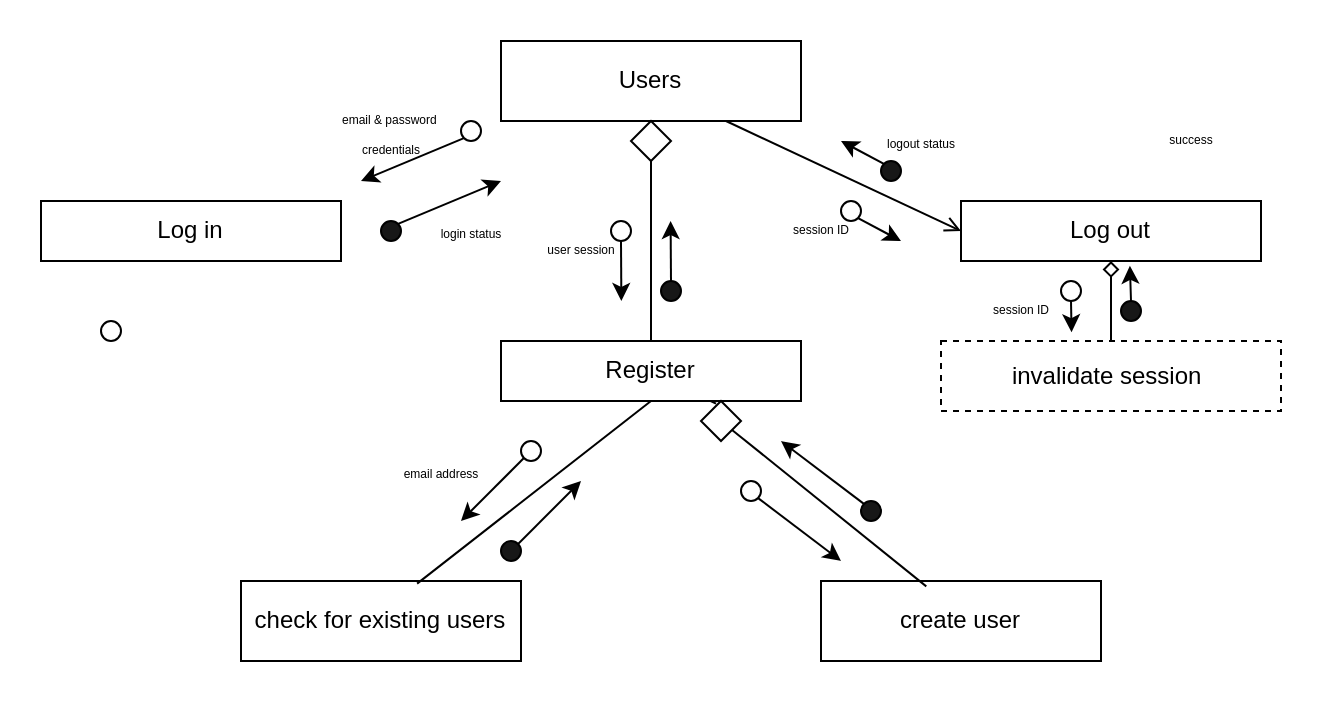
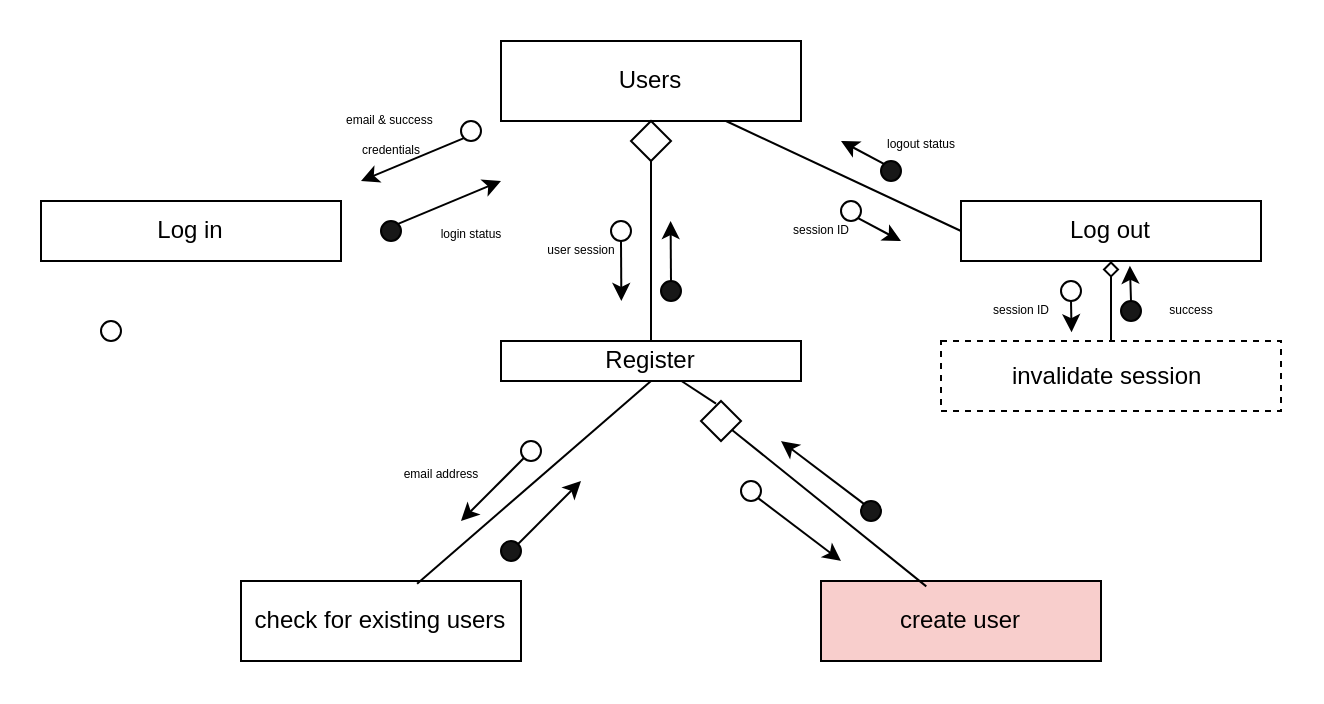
  <mxCell id="0" />
  <mxCell id="1" parent="0" />
  <mxCell id="2" style="edgeStyle=orthogonalEdgeStyle;rounded=0;orthogonalLoop=1;jettySize=auto;html=1;exitX=0.5;exitY=1;exitDx=0;exitDy=0;entryX=0.5;entryY=0;entryDx=0;entryDy=0;endArrow=none;endFill=0;" edge="1" parent="1" source="40" target="5"><mxGeometry relative="1" as="geometry" /></mxCell>
- <mxCell id="3" style="rounded=0;orthogonalLoop=1;jettySize=auto;html=1;exitX=0.75;exitY=1;exitDx=0;exitDy=0;entryX=0;entryY=0.5;entryDx=0;entryDy=0;endArrow=open;endFill=0;" edge="1" parent="1" source="4" target="7"><mxGeometry relative="1" as="geometry" /></mxCell>
+ <mxCell id="3" style="rounded=0;orthogonalLoop=1;jettySize=auto;html=1;exitX=0.75;exitY=1;exitDx=0;exitDy=0;entryX=0;entryY=0.5;entryDx=0;entryDy=0;endArrow=none;endFill=0;" edge="1" parent="1" source="4" target="7"><mxGeometry relative="1" as="geometry" /></mxCell>
  <mxCell id="4" value="Users" style="rounded=0;whiteSpace=wrap;html=1;" vertex="1" parent="1"><mxGeometry x="250" y="20" width="150" height="40" as="geometry" /></mxCell>
- <mxCell id="5" value="Register" style="rounded=0;whiteSpace=wrap;html=1;" vertex="1" parent="1"><mxGeometry x="250" y="170" width="150" height="30" as="geometry" /></mxCell>
+ <mxCell id="5" value="Register" style="rounded=0;whiteSpace=wrap;html=1;" vertex="1" parent="1"><mxGeometry x="250" y="170" width="150" height="20" as="geometry" /></mxCell>
  <mxCell id="6" value="Log in" style="rounded=0;whiteSpace=wrap;html=1;" vertex="1" parent="1"><mxGeometry x="20" y="100" width="150" height="30" as="geometry" /></mxCell>
  <mxCell id="7" value="Log out" style="rounded=0;whiteSpace=wrap;html=1;" vertex="1" parent="1"><mxGeometry x="480" y="100" width="150" height="30" as="geometry" /></mxCell>
  <mxCell id="8" value="check for existing users&lt;span style=&quot;color: rgba(0, 0, 0, 0); font-family: monospace; font-size: 0px; text-align: start; text-wrap-mode: nowrap;&quot;&gt;%3CmxGraphModel%3E%3Croot%3E%3CmxCell%20id%3D%220%22%2F%3E%3CmxCell%20id%3D%221%22%20parent%3D%220%22%2F%3E%3CmxCell%20id%3D%222%22%20value%3D%22Log%20in%22%20style%3D%22rounded%3D0%3BwhiteSpace%3Dwrap%3Bhtml%3D1%3B%22%20vertex%3D%221%22%20parent%3D%221%22%3E%3CmxGeometry%20x%3D%2290%22%20y%3D%22110%22%20width%3D%22150%22%20height%3D%2230%22%20as%3D%22geometry%22%2F%3E%3C%2FmxCell%3E%3C%2Froot%3E%3C%2FmxGraphModel%3E&lt;/span&gt;" style="rounded=0;whiteSpace=wrap;html=1;" vertex="1" parent="1"><mxGeometry x="120" y="290" width="140" height="40" as="geometry" /></mxCell>
- <mxCell id="9" value="create user" style="rounded=0;whiteSpace=wrap;html=1;" vertex="1" parent="1"><mxGeometry x="410" y="290" width="140" height="40" as="geometry" /></mxCell>
+ <mxCell id="9" value="create user" style="rounded=0;whiteSpace=wrap;html=1;fillColor=#f8cecc;" vertex="1" parent="1"><mxGeometry x="410" y="290" width="140" height="40" as="geometry" /></mxCell>
  <mxCell id="10" style="rounded=0;orthogonalLoop=1;jettySize=auto;html=1;exitX=0.5;exitY=1;exitDx=0;exitDy=0;entryX=0.629;entryY=0.033;entryDx=0;entryDy=0;entryPerimeter=0;endArrow=none;endFill=0;" edge="1" parent="1" source="5" target="8"><mxGeometry relative="1" as="geometry" /></mxCell>
  <mxCell id="11" style="rounded=0;orthogonalLoop=1;jettySize=auto;html=1;entryX=0.376;entryY=0.067;entryDx=0;entryDy=0;entryPerimeter=0;endArrow=none;endFill=0;" edge="1" parent="1" source="42" target="9"><mxGeometry relative="1" as="geometry" /></mxCell>
  <mxCell id="12" style="rounded=0;orthogonalLoop=1;jettySize=auto;html=1;entryX=0.5;entryY=1;entryDx=0;entryDy=0;endArrow=diamond;endFill=0;" edge="1" parent="1" source="13" target="7"><mxGeometry relative="1" as="geometry" /></mxCell>
  <mxCell id="13" value="invalidate session&amp;nbsp;" style="rounded=0;whiteSpace=wrap;html=1;dashed=1;" vertex="1" parent="1"><mxGeometry x="470" y="170" width="170" height="35" as="geometry" /></mxCell>
  <mxCell id="14" value="" style="ellipse;whiteSpace=wrap;html=1;aspect=fixed;" vertex="1" parent="1"><mxGeometry x="530" y="140" width="10" height="10" as="geometry" /></mxCell>
  <mxCell id="15" style="edgeStyle=orthogonalEdgeStyle;rounded=0;orthogonalLoop=1;jettySize=auto;html=1;exitX=0.5;exitY=1;exitDx=0;exitDy=0;entryX=0.384;entryY=-0.126;entryDx=0;entryDy=0;entryPerimeter=0;" edge="1" parent="1" source="14" target="13"><mxGeometry relative="1" as="geometry" /></mxCell>
  <mxCell id="16" value="" style="ellipse;whiteSpace=wrap;html=1;aspect=fixed;fillColor=#171717;" vertex="1" parent="1"><mxGeometry x="560" y="150" width="10" height="10" as="geometry" /></mxCell>
  <mxCell id="17" style="edgeStyle=orthogonalEdgeStyle;rounded=0;orthogonalLoop=1;jettySize=auto;html=1;exitX=0.5;exitY=0;exitDx=0;exitDy=0;entryX=0.563;entryY=1.081;entryDx=0;entryDy=0;entryPerimeter=0;" edge="1" parent="1" source="16" target="7"><mxGeometry relative="1" as="geometry" /></mxCell>
  <mxCell id="18" style="rounded=0;orthogonalLoop=1;jettySize=auto;html=1;exitX=1;exitY=1;exitDx=0;exitDy=0;" edge="1" parent="1" source="19"><mxGeometry relative="1" as="geometry"><mxPoint x="450" y="120" as="targetPoint" /></mxGeometry></mxCell>
  <mxCell id="19" value="" style="ellipse;whiteSpace=wrap;html=1;aspect=fixed;" vertex="1" parent="1"><mxGeometry x="420" y="100" width="10" height="10" as="geometry" /></mxCell>
  <mxCell id="20" style="edgeStyle=orthogonalEdgeStyle;rounded=0;orthogonalLoop=1;jettySize=auto;html=1;exitX=0.5;exitY=1;exitDx=0;exitDy=0;" edge="1" parent="1" source="21"><mxGeometry relative="1" as="geometry"><mxPoint x="310.179" y="150" as="targetPoint" /></mxGeometry></mxCell>
  <mxCell id="21" value="" style="ellipse;whiteSpace=wrap;html=1;aspect=fixed;" vertex="1" parent="1"><mxGeometry x="305" y="110" width="10" height="10" as="geometry" /></mxCell>
  <mxCell id="22" style="rounded=0;orthogonalLoop=1;jettySize=auto;html=1;exitX=0;exitY=1;exitDx=0;exitDy=0;" edge="1" parent="1" source="23"><mxGeometry relative="1" as="geometry"><mxPoint x="180" y="90" as="targetPoint" /></mxGeometry></mxCell>
  <mxCell id="23" value="" style="ellipse;whiteSpace=wrap;html=1;aspect=fixed;" vertex="1" parent="1"><mxGeometry x="230" y="60" width="10" height="10" as="geometry" /></mxCell>
  <mxCell id="24" style="rounded=0;orthogonalLoop=1;jettySize=auto;html=1;exitX=0;exitY=1;exitDx=0;exitDy=0;" edge="1" parent="1" source="25"><mxGeometry relative="1" as="geometry"><mxPoint x="230" y="260" as="targetPoint" /></mxGeometry></mxCell>
  <mxCell id="25" value="" style="ellipse;whiteSpace=wrap;html=1;aspect=fixed;" vertex="1" parent="1"><mxGeometry x="260" y="220" width="10" height="10" as="geometry" /></mxCell>
  <mxCell id="26" style="rounded=0;orthogonalLoop=1;jettySize=auto;html=1;exitX=1;exitY=1;exitDx=0;exitDy=0;" edge="1" parent="1" source="27"><mxGeometry relative="1" as="geometry"><mxPoint x="420" y="280" as="targetPoint" /></mxGeometry></mxCell>
  <mxCell id="27" value="" style="ellipse;whiteSpace=wrap;html=1;aspect=fixed;" vertex="1" parent="1"><mxGeometry x="370" y="240" width="10" height="10" as="geometry" /></mxCell>
  <mxCell id="28" value="" style="ellipse;whiteSpace=wrap;html=1;aspect=fixed;" vertex="1" parent="1"><mxGeometry x="50" y="160" width="10" height="10" as="geometry" /></mxCell>
  <mxCell id="29" style="rounded=0;orthogonalLoop=1;jettySize=auto;html=1;exitX=0;exitY=0;exitDx=0;exitDy=0;" edge="1" parent="1" source="30"><mxGeometry relative="1" as="geometry"><mxPoint x="420" y="70" as="targetPoint" /></mxGeometry></mxCell>
  <mxCell id="30" value="" style="ellipse;whiteSpace=wrap;html=1;aspect=fixed;fillColor=#171717;" vertex="1" parent="1"><mxGeometry x="440" y="80" width="10" height="10" as="geometry" /></mxCell>
  <mxCell id="31" style="edgeStyle=orthogonalEdgeStyle;rounded=0;orthogonalLoop=1;jettySize=auto;html=1;exitX=0.5;exitY=0;exitDx=0;exitDy=0;" edge="1" parent="1" source="32"><mxGeometry relative="1" as="geometry"><mxPoint x="334.795" y="110" as="targetPoint" /></mxGeometry></mxCell>
  <mxCell id="32" value="" style="ellipse;whiteSpace=wrap;html=1;aspect=fixed;fillColor=#171717;" vertex="1" parent="1"><mxGeometry x="330" y="140" width="10" height="10" as="geometry" /></mxCell>
  <mxCell id="33" style="rounded=0;orthogonalLoop=1;jettySize=auto;html=1;exitX=1;exitY=0;exitDx=0;exitDy=0;" edge="1" parent="1" source="34"><mxGeometry relative="1" as="geometry"><mxPoint x="250" y="90" as="targetPoint" /></mxGeometry></mxCell>
  <mxCell id="34" value="" style="ellipse;whiteSpace=wrap;html=1;aspect=fixed;fillColor=#171717;" vertex="1" parent="1"><mxGeometry x="190" y="110" width="10" height="10" as="geometry" /></mxCell>
  <mxCell id="35" style="rounded=0;orthogonalLoop=1;jettySize=auto;html=1;exitX=0;exitY=0;exitDx=0;exitDy=0;" edge="1" parent="1" source="36"><mxGeometry relative="1" as="geometry"><mxPoint x="390" y="220" as="targetPoint" /></mxGeometry></mxCell>
  <mxCell id="36" value="" style="ellipse;whiteSpace=wrap;html=1;aspect=fixed;fillColor=#171717;" vertex="1" parent="1"><mxGeometry x="430" y="250" width="10" height="10" as="geometry" /></mxCell>
  <mxCell id="37" style="rounded=0;orthogonalLoop=1;jettySize=auto;html=1;exitX=1;exitY=0;exitDx=0;exitDy=0;" edge="1" parent="1" source="38"><mxGeometry relative="1" as="geometry"><mxPoint x="290" y="240" as="targetPoint" /></mxGeometry></mxCell>
  <mxCell id="38" value="" style="ellipse;whiteSpace=wrap;html=1;aspect=fixed;fillColor=#171717;" vertex="1" parent="1"><mxGeometry x="250" y="270" width="10" height="10" as="geometry" /></mxCell>
  <mxCell id="39" value="" style="edgeStyle=orthogonalEdgeStyle;rounded=0;orthogonalLoop=1;jettySize=auto;html=1;exitX=0.5;exitY=1;exitDx=0;exitDy=0;entryX=0.5;entryY=0;entryDx=0;entryDy=0;endArrow=none;endFill=0;" edge="1" parent="1" source="4" target="40"><mxGeometry relative="1" as="geometry"><mxPoint x="325" y="60" as="sourcePoint" /><mxPoint x="325" y="170" as="targetPoint" /></mxGeometry></mxCell>
  <mxCell id="40" value="" style="rhombus;whiteSpace=wrap;html=1;" vertex="1" parent="1"><mxGeometry x="315" y="60" width="20" height="20" as="geometry" /></mxCell>
  <mxCell id="41" value="" style="rounded=0;orthogonalLoop=1;jettySize=auto;html=1;entryX=0.376;entryY=0.067;entryDx=0;entryDy=0;entryPerimeter=0;endArrow=none;endFill=0;" edge="1" parent="1" source="5" target="42"><mxGeometry relative="1" as="geometry"><mxPoint x="344" y="200" as="sourcePoint" /><mxPoint x="463" y="293" as="targetPoint" /></mxGeometry></mxCell>
  <mxCell id="42" value="" style="rhombus;whiteSpace=wrap;html=1;" vertex="1" parent="1"><mxGeometry x="350" y="200" width="20" height="20" as="geometry" /></mxCell>
  <mxCell id="43" value="&lt;font style=&quot;font-size: 6px;&quot;&gt;session ID&lt;/font&gt;" style="text;html=1;align=center;verticalAlign=middle;resizable=0;points=[];autosize=1;strokeColor=none;fillColor=none;" vertex="1" parent="1"><mxGeometry x="485" y="138" width="50" height="30" as="geometry" /></mxCell>
- <mxCell id="44" value="&lt;span style=&quot;font-size: 6px;&quot;&gt;success&lt;/span&gt;" style="text;html=1;align=center;verticalAlign=middle;resizable=0;points=[];autosize=1;strokeColor=none;fillColor=none;" vertex="1" parent="1"><mxGeometry x="570" y="53" width="50" height="30" as="geometry" /></mxCell>
+ <mxCell id="44" value="&lt;span style=&quot;font-size: 6px;&quot;&gt;success&lt;/span&gt;" style="text;html=1;align=center;verticalAlign=middle;resizable=0;points=[];autosize=1;strokeColor=none;fillColor=none;" vertex="1" parent="1"><mxGeometry x="570" y="138" width="50" height="30" as="geometry" /></mxCell>
  <mxCell id="45" value="&lt;font style=&quot;font-size: 6px;&quot;&gt;logout status&lt;/font&gt;" style="text;html=1;align=center;verticalAlign=middle;resizable=0;points=[];autosize=1;strokeColor=none;fillColor=none;" vertex="1" parent="1"><mxGeometry x="430" y="55" width="60" height="30" as="geometry" /></mxCell>
  <mxCell id="46" value="&lt;font style=&quot;font-size: 6px;&quot;&gt;session ID&lt;/font&gt;" style="text;html=1;align=center;verticalAlign=middle;resizable=0;points=[];autosize=1;strokeColor=none;fillColor=none;" vertex="1" parent="1"><mxGeometry x="385" y="98" width="50" height="30" as="geometry" /></mxCell>
  <mxCell id="47" value="&lt;font style=&quot;font-size: 6px;&quot;&gt;user session&lt;/font&gt;" style="text;html=1;align=center;verticalAlign=middle;resizable=0;points=[];autosize=1;strokeColor=none;fillColor=none;" vertex="1" parent="1"><mxGeometry x="265" y="108" width="50" height="30" as="geometry" /></mxCell>
- <mxCell id="48" value="&lt;font style=&quot;font-size: 6px;&quot;&gt;email &amp;amp; password&amp;nbsp;&lt;/font&gt;&lt;div&gt;&lt;font style=&quot;font-size: 6px;&quot;&gt;credentials&lt;/font&gt;&lt;/div&gt;" style="text;html=1;align=center;verticalAlign=middle;resizable=0;points=[];autosize=1;strokeColor=none;fillColor=none;" vertex="1" parent="1"><mxGeometry x="160" y="45" width="70" height="40" as="geometry" /></mxCell>
+ <mxCell id="48" value="&lt;font style=&quot;font-size: 6px;&quot;&gt;email &amp;amp; success&amp;nbsp;&lt;/font&gt;&lt;div&gt;&lt;font style=&quot;font-size: 6px;&quot;&gt;credentials&lt;/font&gt;&lt;/div&gt;" style="text;html=1;align=center;verticalAlign=middle;resizable=0;points=[];autosize=1;strokeColor=none;fillColor=none;" vertex="1" parent="1"><mxGeometry x="160" y="45" width="70" height="40" as="geometry" /></mxCell>
  <mxCell id="49" value="&lt;font style=&quot;font-size: 6px;&quot;&gt;login status&lt;/font&gt;" style="text;html=1;align=center;verticalAlign=middle;resizable=0;points=[];autosize=1;strokeColor=none;fillColor=none;" vertex="1" parent="1"><mxGeometry x="210" y="100" width="50" height="30" as="geometry" /></mxCell>
  <mxCell id="50" value="&lt;font style=&quot;font-size: 6px;&quot;&gt;email address&lt;/font&gt;" style="text;html=1;align=center;verticalAlign=middle;resizable=0;points=[];autosize=1;strokeColor=none;fillColor=none;" vertex="1" parent="1"><mxGeometry x="190" y="220" width="60" height="30" as="geometry" /></mxCell>
